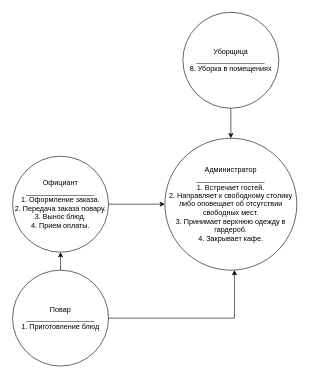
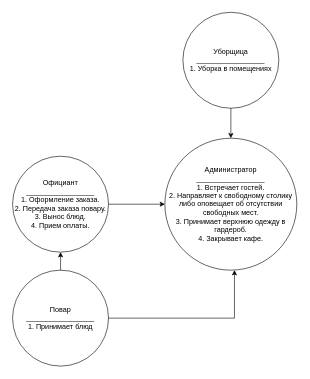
  <mxCell id="0" />
  <mxCell id="1" parent="0" />
  <mxCell id="2" value="Администратор&lt;br&gt;_________________&lt;br&gt;1. Встречает гостей.&lt;br&gt;2. Направляет к свободному столику либо оповещает об отсутствии свободных мест.&lt;br&gt;3. Принимает верхнюю одежду в гардероб.&lt;br&gt;4. Закрывает кафе." style="ellipse;whiteSpace=wrap;html=1;" parent="1" vertex="1"><mxGeometry x="274" y="230" width="220" height="220" as="geometry" /></mxCell>
- <mxCell id="3" value="Уборщица&lt;br&gt;_________________&lt;br&gt;8. Уборка в помещениях" style="ellipse;whiteSpace=wrap;html=1;" vertex="1" parent="1"><mxGeometry x="304" y="20" width="160" height="160" as="geometry" /></mxCell>
- <mxCell id="4" value="Повар&lt;br&gt;_________________&lt;br&gt;1. Приготовление блюд" style="ellipse;whiteSpace=wrap;html=1;" vertex="1" parent="1"><mxGeometry x="20" y="450" width="160" height="160" as="geometry" /></mxCell>
+ <mxCell id="3" value="Уборщица&lt;br&gt;_________________&lt;br&gt;1. Уборка в помещениях" style="ellipse;whiteSpace=wrap;html=1;" vertex="1" parent="1"><mxGeometry x="304" y="20" width="160" height="160" as="geometry" /></mxCell>
+ <mxCell id="4" value="Повар&lt;br&gt;_________________&lt;br&gt;1. Принимает блюд" style="ellipse;whiteSpace=wrap;html=1;" vertex="1" parent="1"><mxGeometry x="20" y="450" width="160" height="160" as="geometry" /></mxCell>
  <mxCell id="5" value="Официант&lt;br&gt;_________________&lt;br&gt;1. Оформление заказа.&lt;br&gt;2. Передача заказа повару.&lt;br&gt;3. Вынос блюд.&lt;br&gt;4. Прием оплаты." style="ellipse;whiteSpace=wrap;html=1;" vertex="1" parent="1"><mxGeometry x="20" y="260" width="160" height="160" as="geometry" /></mxCell>
  <mxCell id="6" value="" style="endArrow=classic;html=1;rounded=0;entryX=0;entryY=0.5;entryDx=0;entryDy=0;" edge="1" parent="1" target="2"><mxGeometry width="50" height="50" relative="1" as="geometry"><mxPoint x="180" y="340" as="sourcePoint" /><mxPoint x="230" y="290" as="targetPoint" /></mxGeometry></mxCell>
  <mxCell id="7" value="" style="endArrow=classic;html=1;rounded=0;entryX=0.5;entryY=1;entryDx=0;entryDy=0;" edge="1" parent="1" target="5"><mxGeometry width="50" height="50" relative="1" as="geometry"><mxPoint x="100" y="450" as="sourcePoint" /><mxPoint x="194" y="480" as="targetPoint" /></mxGeometry></mxCell>
  <mxCell id="8" value="" style="endArrow=classic;html=1;rounded=0;" edge="1" parent="1"><mxGeometry width="50" height="50" relative="1" as="geometry"><mxPoint x="390" y="530" as="sourcePoint" /><mxPoint x="390" y="450" as="targetPoint" /></mxGeometry></mxCell>
  <mxCell id="9" value="" style="endArrow=none;html=1;rounded=0;" edge="1" parent="1"><mxGeometry width="50" height="50" relative="1" as="geometry"><mxPoint x="180" y="530" as="sourcePoint" /><mxPoint x="390" y="530" as="targetPoint" /></mxGeometry></mxCell>
  <mxCell id="10" value="" style="endArrow=classic;html=1;rounded=0;entryX=0.5;entryY=0;entryDx=0;entryDy=0;" edge="1" parent="1" target="2"><mxGeometry width="50" height="50" relative="1" as="geometry"><mxPoint x="384" y="180" as="sourcePoint" /><mxPoint x="383.76" y="100" as="targetPoint" /></mxGeometry></mxCell>
